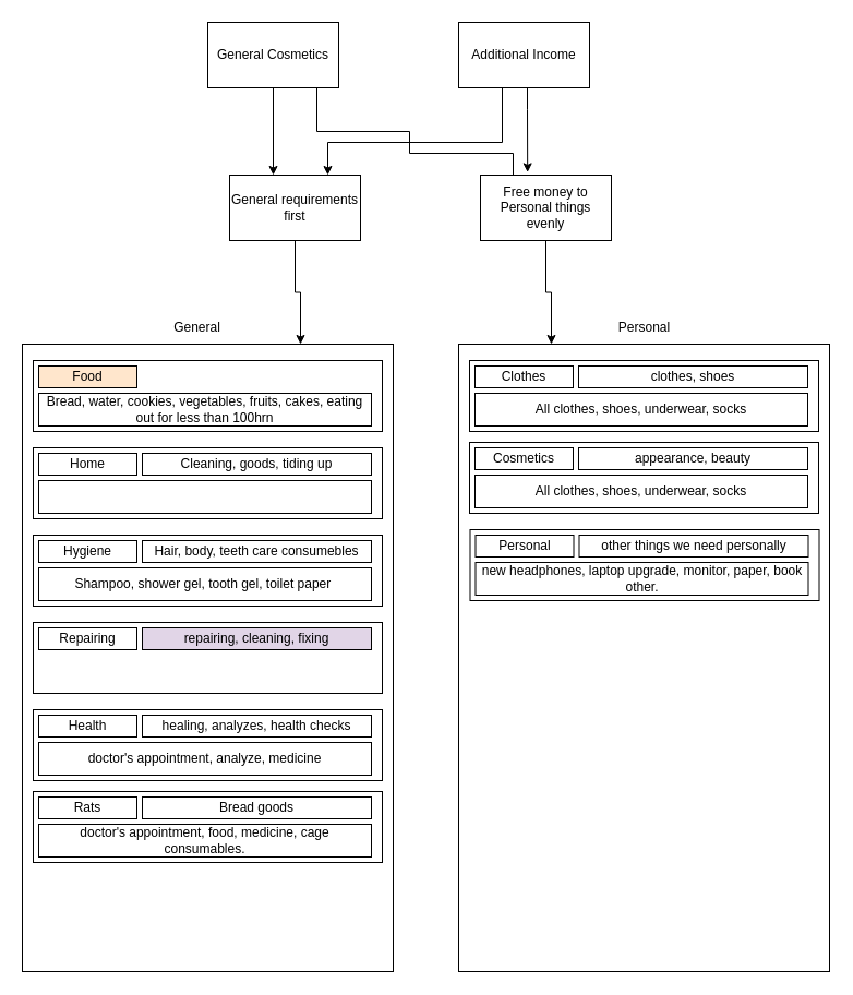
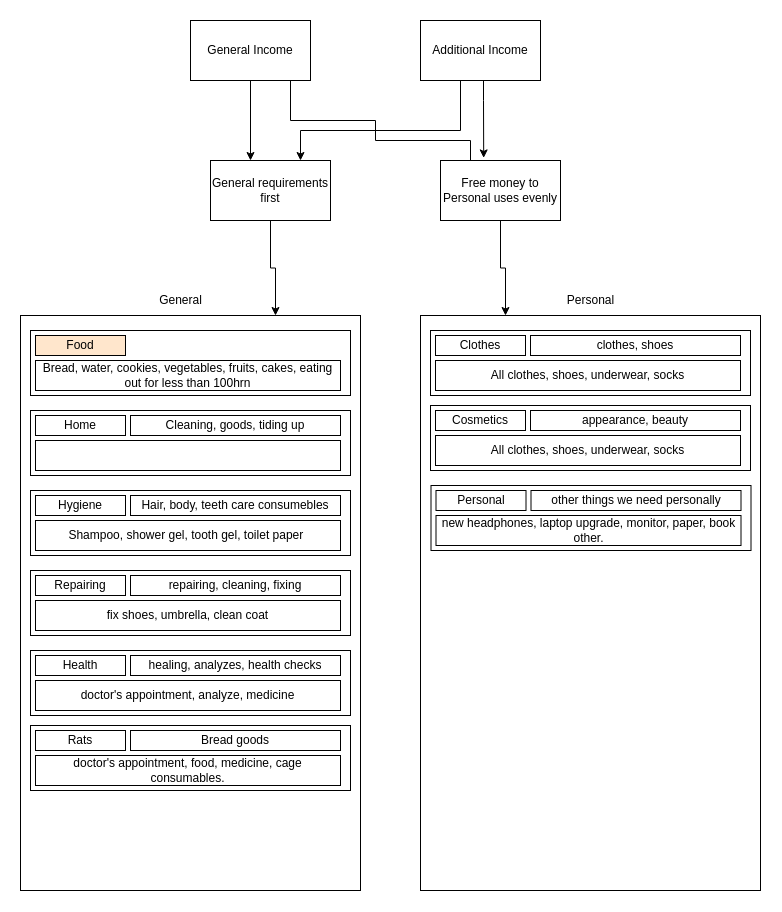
  <mxCell id="0" />
  <mxCell id="1" parent="0" />
  <mxCell id="2" value="" style="rounded=0;whiteSpace=wrap;html=1;" parent="1" vertex="1"><mxGeometry x="20" y="315" width="340" height="575" as="geometry" /></mxCell>
  <mxCell id="3" value="" style="rounded=0;whiteSpace=wrap;html=1;" parent="1" vertex="1"><mxGeometry x="420" y="315" width="340" height="575" as="geometry" /></mxCell>
  <mxCell id="4" value="General" style="text;html=1;align=center;verticalAlign=middle;resizable=0;points=[];autosize=1;" parent="1" vertex="1"><mxGeometry x="150" y="290" width="60" height="20" as="geometry" /></mxCell>
  <mxCell id="5" value="Personal" style="text;html=1;align=center;verticalAlign=middle;resizable=0;points=[];autosize=1;" parent="1" vertex="1"><mxGeometry x="555" y="290" width="70" height="20" as="geometry" /></mxCell>
  <mxCell id="6" style="edgeStyle=orthogonalEdgeStyle;rounded=0;orthogonalLoop=1;jettySize=auto;html=1;" parent="1" source="8" target="48" edge="1"><mxGeometry relative="1" as="geometry"><mxPoint x="280" y="160" as="targetPoint" /><Array as="points"><mxPoint x="260" y="160" /></Array></mxGeometry></mxCell>
  <mxCell id="7" style="edgeStyle=orthogonalEdgeStyle;rounded=0;orthogonalLoop=1;jettySize=auto;html=1;entryX=0.25;entryY=0;entryDx=0;entryDy=0;endArrow=none;" parent="1" source="8" target="50" edge="1"><mxGeometry relative="1" as="geometry"><Array as="points"><mxPoint x="290" y="120" /><mxPoint x="375" y="120" /><mxPoint x="375" y="140" /><mxPoint x="470" y="140" /></Array></mxGeometry></mxCell>
- <mxCell id="8" value="General Cosmetics" style="rounded=0;whiteSpace=wrap;html=1;" parent="1" vertex="1"><mxGeometry x="190" y="20" width="120" height="60" as="geometry" /></mxCell>
+ <mxCell id="8" value="General Income" style="rounded=0;whiteSpace=wrap;html=1;" parent="1" vertex="1"><mxGeometry x="190" y="20" width="120" height="60" as="geometry" /></mxCell>
  <mxCell id="9" style="edgeStyle=orthogonalEdgeStyle;rounded=0;orthogonalLoop=1;jettySize=auto;html=1;entryX=0.75;entryY=0;entryDx=0;entryDy=0;" parent="1" source="11" target="48" edge="1"><mxGeometry relative="1" as="geometry"><Array as="points"><mxPoint x="460" y="130" /><mxPoint x="300" y="130" /></Array></mxGeometry></mxCell>
  <mxCell id="10" style="edgeStyle=orthogonalEdgeStyle;rounded=0;orthogonalLoop=1;jettySize=auto;html=1;entryX=0.36;entryY=-0.043;entryDx=0;entryDy=0;entryPerimeter=0;" parent="1" source="11" target="50" edge="1"><mxGeometry relative="1" as="geometry"><Array as="points"><mxPoint x="483" y="100" /><mxPoint x="483" y="100" /></Array></mxGeometry></mxCell>
  <mxCell id="11" value="Additional Income" style="rounded=0;whiteSpace=wrap;html=1;" parent="1" vertex="1"><mxGeometry x="420" y="20" width="120" height="60" as="geometry" /></mxCell>
  <mxCell id="12" value="" style="rounded=0;whiteSpace=wrap;html=1;" parent="1" vertex="1"><mxGeometry x="30" y="330" width="320" height="65" as="geometry" /></mxCell>
  <mxCell id="13" value="Food" style="rounded=0;whiteSpace=wrap;html=1;fillColor=#ffe6cc;" parent="1" vertex="1"><mxGeometry x="35" y="335" width="90" height="20" as="geometry" /></mxCell>
  <mxCell id="14" value="Bread, water, cookies, vegetables, fruits, cakes, eating out for less than 100hrn" style="rounded=0;whiteSpace=wrap;html=1;" parent="1" vertex="1"><mxGeometry x="35" y="360" width="305" height="30" as="geometry" /></mxCell>
  <mxCell id="15" value="" style="rounded=0;whiteSpace=wrap;html=1;" parent="1" vertex="1"><mxGeometry x="30" y="410" width="320" height="65" as="geometry" /></mxCell>
  <mxCell id="16" value="Home" style="rounded=0;whiteSpace=wrap;html=1;" parent="1" vertex="1"><mxGeometry x="35" y="415" width="90" height="20" as="geometry" /></mxCell>
  <mxCell id="17" value="Cleaning, goods, tiding up" style="rounded=0;whiteSpace=wrap;html=1;" parent="1" vertex="1"><mxGeometry x="130" y="415" width="210" height="20" as="geometry" /></mxCell>
  <mxCell id="18" value="" style="rounded=0;whiteSpace=wrap;html=1;" parent="1" vertex="1"><mxGeometry x="35" y="440" width="305" height="30" as="geometry" /></mxCell>
  <mxCell id="19" value="" style="rounded=0;whiteSpace=wrap;html=1;" parent="1" vertex="1"><mxGeometry x="30" y="490" width="320" height="65" as="geometry" /></mxCell>
  <mxCell id="20" value="Hygiene" style="rounded=0;whiteSpace=wrap;html=1;" parent="1" vertex="1"><mxGeometry x="35" y="495" width="90" height="20" as="geometry" /></mxCell>
  <mxCell id="21" value="Hair, body, teeth care consumebles" style="rounded=0;whiteSpace=wrap;html=1;" parent="1" vertex="1"><mxGeometry x="130" y="495" width="210" height="20" as="geometry" /></mxCell>
  <mxCell id="22" value="Shampoo, shower gel, tooth gel, toilet paper&amp;nbsp; " style="rounded=0;whiteSpace=wrap;html=1;" parent="1" vertex="1"><mxGeometry x="35" y="520" width="305" height="30" as="geometry" /></mxCell>
  <mxCell id="23" value="" style="rounded=0;whiteSpace=wrap;html=1;" parent="1" vertex="1"><mxGeometry x="30" y="570" width="320" height="65" as="geometry" /></mxCell>
  <mxCell id="24" value="Repairing" style="rounded=0;whiteSpace=wrap;html=1;" parent="1" vertex="1"><mxGeometry x="35" y="575" width="90" height="20" as="geometry" /></mxCell>
- <mxCell id="25" value="repairing, cleaning, fixing" style="rounded=0;whiteSpace=wrap;html=1;fillColor=#e1d5e7;" parent="1" vertex="1"><mxGeometry x="130" y="575" width="210" height="20" as="geometry" /></mxCell>
+ <mxCell id="25" value="repairing, cleaning, fixing" style="rounded=0;whiteSpace=wrap;html=1;" parent="1" vertex="1"><mxGeometry x="130" y="575" width="210" height="20" as="geometry" /></mxCell>
+ <mxCell id="26" value="fix shoes, umbrella, clean coat" style="rounded=0;whiteSpace=wrap;html=1;" parent="1" vertex="1"><mxGeometry x="35" y="600" width="305" height="30" as="geometry" /></mxCell>
  <mxCell id="27" value="" style="rounded=0;whiteSpace=wrap;html=1;" parent="1" vertex="1"><mxGeometry x="30" y="650" width="320" height="65" as="geometry" /></mxCell>
  <mxCell id="28" value="Health" style="rounded=0;whiteSpace=wrap;html=1;" parent="1" vertex="1"><mxGeometry x="35" y="655" width="90" height="20" as="geometry" /></mxCell>
  <mxCell id="29" value="healing, analyzes, health checks" style="rounded=0;whiteSpace=wrap;html=1;" parent="1" vertex="1"><mxGeometry x="130" y="655" width="210" height="20" as="geometry" /></mxCell>
  <mxCell id="30" value="doctor's appointment, analyze, medicine" style="rounded=0;whiteSpace=wrap;html=1;" parent="1" vertex="1"><mxGeometry x="35" y="680" width="305" height="30" as="geometry" /></mxCell>
  <mxCell id="31" value="" style="rounded=0;whiteSpace=wrap;html=1;" parent="1" vertex="1"><mxGeometry x="30" y="725" width="320" height="65" as="geometry" /></mxCell>
  <mxCell id="32" value="Rats" style="rounded=0;whiteSpace=wrap;html=1;" parent="1" vertex="1"><mxGeometry x="35" y="730" width="90" height="20" as="geometry" /></mxCell>
  <mxCell id="33" value="Bread goods" style="rounded=0;whiteSpace=wrap;html=1;" parent="1" vertex="1"><mxGeometry x="130" y="730" width="210" height="20" as="geometry" /></mxCell>
  <mxCell id="34" value="doctor's appointment, food, medicine, cage consumables. " style="rounded=0;whiteSpace=wrap;html=1;" parent="1" vertex="1"><mxGeometry x="35" y="755" width="305" height="30" as="geometry" /></mxCell>
  <mxCell id="35" value="" style="rounded=0;whiteSpace=wrap;html=1;" parent="1" vertex="1"><mxGeometry x="430" y="330" width="320" height="65" as="geometry" /></mxCell>
  <mxCell id="36" value="Clothes" style="rounded=0;whiteSpace=wrap;html=1;" parent="1" vertex="1"><mxGeometry x="435" y="335" width="90" height="20" as="geometry" /></mxCell>
  <mxCell id="37" value="clothes, shoes" style="rounded=0;whiteSpace=wrap;html=1;" parent="1" vertex="1"><mxGeometry x="530" y="335" width="210" height="20" as="geometry" /></mxCell>
  <mxCell id="38" value="All clothes, shoes, underwear, socks" style="rounded=0;whiteSpace=wrap;html=1;" parent="1" vertex="1"><mxGeometry x="435" y="360" width="305" height="30" as="geometry" /></mxCell>
  <mxCell id="39" value="" style="rounded=0;whiteSpace=wrap;html=1;" parent="1" vertex="1"><mxGeometry x="430" y="405" width="320" height="65" as="geometry" /></mxCell>
  <mxCell id="40" value="Cosmetics" style="rounded=0;whiteSpace=wrap;html=1;" parent="1" vertex="1"><mxGeometry x="435" y="410" width="90" height="20" as="geometry" /></mxCell>
  <mxCell id="41" value="appearance, beauty" style="rounded=0;whiteSpace=wrap;html=1;" parent="1" vertex="1"><mxGeometry x="530" y="410" width="210" height="20" as="geometry" /></mxCell>
  <mxCell id="42" value="All clothes, shoes, underwear, socks" style="rounded=0;whiteSpace=wrap;html=1;" parent="1" vertex="1"><mxGeometry x="435" y="435" width="305" height="30" as="geometry" /></mxCell>
  <mxCell id="43" value="" style="rounded=0;whiteSpace=wrap;html=1;" parent="1" vertex="1"><mxGeometry x="430.5" y="485" width="320" height="65" as="geometry" /></mxCell>
  <mxCell id="44" value="Personal" style="rounded=0;whiteSpace=wrap;html=1;" parent="1" vertex="1"><mxGeometry x="435.5" y="490" width="90" height="20" as="geometry" /></mxCell>
  <mxCell id="45" value="other things we need personally" style="rounded=0;whiteSpace=wrap;html=1;" parent="1" vertex="1"><mxGeometry x="530.5" y="490" width="210" height="20" as="geometry" /></mxCell>
  <mxCell id="46" value="new headphones, laptop upgrade, monitor, paper, book other. " style="rounded=0;whiteSpace=wrap;html=1;" parent="1" vertex="1"><mxGeometry x="435.5" y="515" width="305" height="30" as="geometry" /></mxCell>
  <mxCell id="47" style="edgeStyle=orthogonalEdgeStyle;rounded=0;orthogonalLoop=1;jettySize=auto;html=1;entryX=0.75;entryY=0;entryDx=0;entryDy=0;" parent="1" source="48" target="2" edge="1"><mxGeometry relative="1" as="geometry" /></mxCell>
  <mxCell id="48" value="General requirements first" style="rounded=0;whiteSpace=wrap;html=1;" parent="1" vertex="1"><mxGeometry x="210" y="160" width="120" height="60" as="geometry" /></mxCell>
  <mxCell id="49" style="edgeStyle=orthogonalEdgeStyle;rounded=0;orthogonalLoop=1;jettySize=auto;html=1;entryX=0.25;entryY=0;entryDx=0;entryDy=0;" parent="1" source="50" target="3" edge="1"><mxGeometry relative="1" as="geometry" /></mxCell>
- <mxCell id="50" value="Free money to Personal things evenly" style="rounded=0;whiteSpace=wrap;html=1;" parent="1" vertex="1"><mxGeometry x="440" y="160" width="120" height="60" as="geometry" /></mxCell>
+ <mxCell id="50" value="Free money to Personal uses evenly" style="rounded=0;whiteSpace=wrap;html=1;" parent="1" vertex="1"><mxGeometry x="440" y="160" width="120" height="60" as="geometry" /></mxCell>
